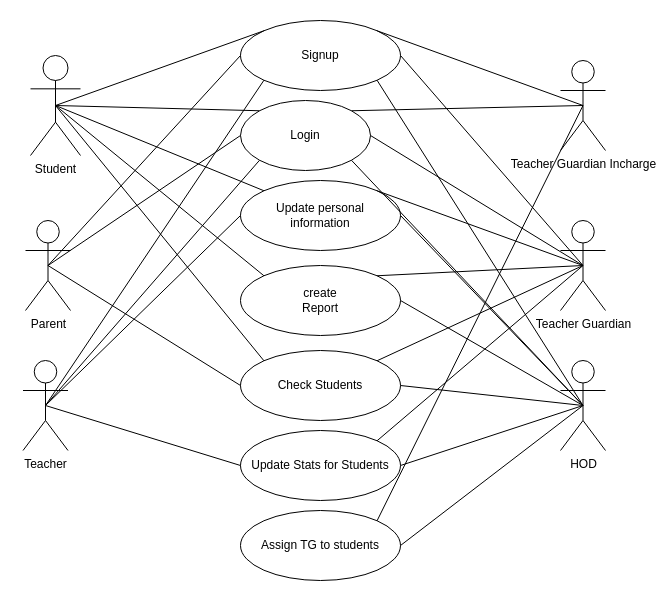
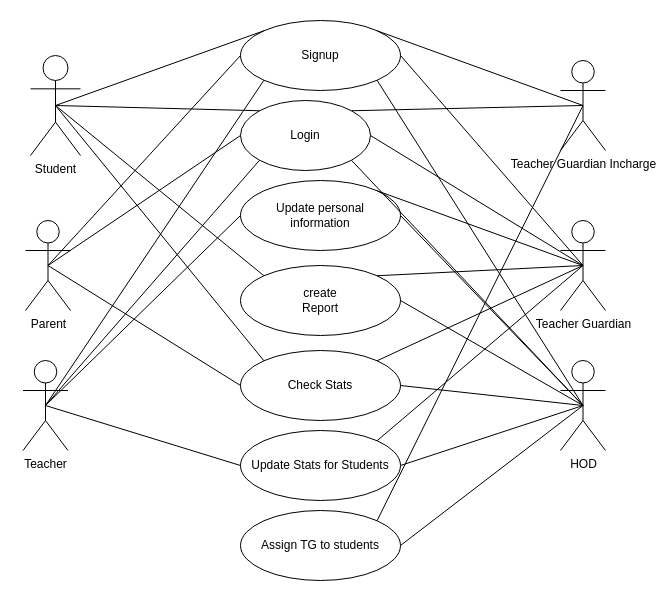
  <mxCell id="0" />
  <mxCell id="1" parent="0" />
  <mxCell id="2" value="" style="group" vertex="1" connectable="0" parent="1"><mxGeometry x="20" y="20" width="585" height="560" as="geometry" /></mxCell>
  <mxCell id="3" value="Student" style="shape=umlActor;verticalLabelPosition=bottom;verticalAlign=top;html=1;outlineConnect=0;" vertex="1" parent="2"><mxGeometry x="10" y="35" width="50" height="100" as="geometry" /></mxCell>
  <mxCell id="4" value="Signup" style="ellipse;whiteSpace=wrap;html=1;" vertex="1" parent="2"><mxGeometry x="220" width="160" height="70" as="geometry" /></mxCell>
  <mxCell id="5" value="Login" style="ellipse;whiteSpace=wrap;html=1;" vertex="1" parent="2"><mxGeometry x="220" y="80" width="130" height="70" as="geometry" /></mxCell>
  <mxCell id="6" value="Update personal &lt;br&gt;information" style="ellipse;whiteSpace=wrap;html=1;" vertex="1" parent="2"><mxGeometry x="220" y="160" width="160" height="70" as="geometry" /></mxCell>
  <mxCell id="7" value="create &lt;br&gt;Report" style="ellipse;whiteSpace=wrap;html=1;" vertex="1" parent="2"><mxGeometry x="220" y="245" width="160" height="70" as="geometry" /></mxCell>
- <mxCell id="8" value="Check Students" style="ellipse;whiteSpace=wrap;html=1;" vertex="1" parent="2"><mxGeometry x="220" y="330" width="160" height="70" as="geometry" /></mxCell>
+ <mxCell id="8" value="Check Stats" style="ellipse;whiteSpace=wrap;html=1;" vertex="1" parent="2"><mxGeometry x="220" y="330" width="160" height="70" as="geometry" /></mxCell>
  <mxCell id="9" value="Parent&lt;br&gt;" style="shape=umlActor;verticalLabelPosition=bottom;verticalAlign=top;html=1;outlineConnect=0;" vertex="1" parent="2"><mxGeometry x="5" y="200" width="45" height="90" as="geometry" /></mxCell>
  <mxCell id="10" value="" style="endArrow=none;html=1;rounded=0;entryX=0;entryY=0;entryDx=0;entryDy=0;exitX=0.5;exitY=0.5;exitDx=0;exitDy=0;exitPerimeter=0;" edge="1" parent="2" source="3" target="4"><mxGeometry width="50" height="50" relative="1" as="geometry"><mxPoint x="45" y="173" as="sourcePoint" /><mxPoint x="120" y="80" as="targetPoint" /></mxGeometry></mxCell>
  <mxCell id="11" value="" style="endArrow=none;html=1;rounded=0;entryX=0;entryY=0;entryDx=0;entryDy=0;exitX=0.5;exitY=0.5;exitDx=0;exitDy=0;exitPerimeter=0;" edge="1" parent="2" source="3" target="5"><mxGeometry width="50" height="50" relative="1" as="geometry"><mxPoint x="90" y="160" as="sourcePoint" /><mxPoint x="227.28" y="98.19" as="targetPoint" /></mxGeometry></mxCell>
- <mxCell id="12" value="" style="endArrow=none;html=1;rounded=0;entryX=0;entryY=0;entryDx=0;entryDy=0;exitX=0.5;exitY=0.5;exitDx=0;exitDy=0;exitPerimeter=0;" edge="1" parent="2" source="3" target="6"><mxGeometry width="50" height="50" relative="1" as="geometry"><mxPoint x="50" y="170" as="sourcePoint" /><mxPoint x="230" y="170" as="targetPoint" /></mxGeometry></mxCell>
  <mxCell id="13" value="" style="endArrow=none;html=1;rounded=0;entryX=0;entryY=0;entryDx=0;entryDy=0;exitX=0.5;exitY=0.5;exitDx=0;exitDy=0;exitPerimeter=0;" edge="1" parent="2" source="3" target="7"><mxGeometry width="50" height="50" relative="1" as="geometry"><mxPoint x="90" y="210" as="sourcePoint" /><mxPoint x="232.72" y="257.42" as="targetPoint" /></mxGeometry></mxCell>
  <mxCell id="14" value="" style="endArrow=none;html=1;rounded=0;entryX=0;entryY=0;entryDx=0;entryDy=0;exitX=0.5;exitY=0.5;exitDx=0;exitDy=0;exitPerimeter=0;" edge="1" parent="2" source="3" target="8"><mxGeometry width="50" height="50" relative="1" as="geometry"><mxPoint x="80" y="230" as="sourcePoint" /><mxPoint x="230" y="335" as="targetPoint" /></mxGeometry></mxCell>
  <mxCell id="15" value="" style="endArrow=none;html=1;rounded=0;entryX=0;entryY=0.5;entryDx=0;entryDy=0;exitX=0.5;exitY=0.5;exitDx=0;exitDy=0;exitPerimeter=0;" edge="1" parent="2" source="9" target="4"><mxGeometry width="50" height="50" relative="1" as="geometry"><mxPoint x="450" y="170" as="sourcePoint" /><mxPoint x="230" y="90" as="targetPoint" /></mxGeometry></mxCell>
  <mxCell id="16" value="" style="endArrow=none;html=1;rounded=0;entryX=0;entryY=0.5;entryDx=0;entryDy=0;exitX=0.5;exitY=0.5;exitDx=0;exitDy=0;exitPerimeter=0;" edge="1" parent="2" source="9" target="5"><mxGeometry width="50" height="50" relative="1" as="geometry"><mxPoint x="450" y="220" as="sourcePoint" /><mxPoint x="230" y="90" as="targetPoint" /></mxGeometry></mxCell>
  <mxCell id="17" value="" style="endArrow=none;html=1;rounded=0;entryX=0;entryY=0.5;entryDx=0;entryDy=0;exitX=0.5;exitY=0.5;exitDx=0;exitDy=0;exitPerimeter=0;" edge="1" parent="2" source="9" target="8"><mxGeometry width="50" height="50" relative="1" as="geometry"><mxPoint x="490" y="230" as="sourcePoint" /><mxPoint x="253.431" y="114.749" as="targetPoint" /></mxGeometry></mxCell>
  <mxCell id="18" value="Assign TG to students" style="ellipse;whiteSpace=wrap;html=1;" vertex="1" parent="2"><mxGeometry x="220" y="490" width="160" height="70" as="geometry" /></mxCell>
  <mxCell id="19" value="Teacher Guardian" style="shape=umlActor;verticalLabelPosition=bottom;verticalAlign=top;html=1;outlineConnect=0;" vertex="1" parent="2"><mxGeometry x="540" y="200" width="45" height="90" as="geometry" /></mxCell>
  <mxCell id="20" value="Teacher Guardian Incharge" style="shape=umlActor;verticalLabelPosition=bottom;verticalAlign=top;html=1;outlineConnect=0;" vertex="1" parent="2"><mxGeometry x="540" y="40" width="45" height="90" as="geometry" /></mxCell>
  <mxCell id="21" value="" style="endArrow=none;html=1;rounded=0;entryX=1;entryY=0;entryDx=0;entryDy=0;exitX=0.5;exitY=0.5;exitDx=0;exitDy=0;exitPerimeter=0;" edge="1" parent="2" source="20" target="4"><mxGeometry width="50" height="50" relative="1" as="geometry"><mxPoint x="55" y="230" as="sourcePoint" /><mxPoint x="230" y="45" as="targetPoint" /></mxGeometry></mxCell>
  <mxCell id="22" value="" style="endArrow=none;html=1;rounded=0;entryX=1;entryY=0;entryDx=0;entryDy=0;exitX=0.5;exitY=0.5;exitDx=0;exitDy=0;exitPerimeter=0;" edge="1" parent="2" source="20" target="5"><mxGeometry width="50" height="50" relative="1" as="geometry"><mxPoint x="572.5" y="55" as="sourcePoint" /><mxPoint x="390" y="45" as="targetPoint" /></mxGeometry></mxCell>
  <mxCell id="23" value="" style="endArrow=none;html=1;rounded=0;entryX=1;entryY=0;entryDx=0;entryDy=0;exitX=0.5;exitY=0.5;exitDx=0;exitDy=0;exitPerimeter=0;" edge="1" parent="2" source="20" target="18"><mxGeometry width="50" height="50" relative="1" as="geometry"><mxPoint x="572.5" y="55" as="sourcePoint" /><mxPoint x="390" y="125" as="targetPoint" /></mxGeometry></mxCell>
  <mxCell id="24" value="" style="endArrow=none;html=1;rounded=0;entryX=1;entryY=0.5;entryDx=0;entryDy=0;exitX=0.5;exitY=0.5;exitDx=0;exitDy=0;exitPerimeter=0;" edge="1" parent="2" source="19" target="4"><mxGeometry width="50" height="50" relative="1" as="geometry"><mxPoint x="572.5" y="55" as="sourcePoint" /><mxPoint x="390" y="45" as="targetPoint" /></mxGeometry></mxCell>
  <mxCell id="25" value="" style="endArrow=none;html=1;rounded=0;entryX=1;entryY=0.5;entryDx=0;entryDy=0;exitX=0.5;exitY=0.5;exitDx=0;exitDy=0;exitPerimeter=0;" edge="1" parent="2" source="19" target="5"><mxGeometry width="50" height="50" relative="1" as="geometry"><mxPoint x="572.5" y="205" as="sourcePoint" /><mxPoint x="366.782" y="69.655" as="targetPoint" /></mxGeometry></mxCell>
  <mxCell id="26" value="" style="endArrow=none;html=1;rounded=0;entryX=1;entryY=0;entryDx=0;entryDy=0;exitX=0.5;exitY=0.5;exitDx=0;exitDy=0;exitPerimeter=0;" edge="1" parent="2" source="19" target="6"><mxGeometry width="50" height="50" relative="1" as="geometry"><mxPoint x="572.5" y="205" as="sourcePoint" /><mxPoint x="366.782" y="149.655" as="targetPoint" /></mxGeometry></mxCell>
  <mxCell id="27" value="" style="endArrow=none;html=1;rounded=0;entryX=1;entryY=0;entryDx=0;entryDy=0;exitX=0.5;exitY=0.5;exitDx=0;exitDy=0;exitPerimeter=0;" edge="1" parent="2" source="19" target="7"><mxGeometry width="50" height="50" relative="1" as="geometry"><mxPoint x="572.5" y="205" as="sourcePoint" /><mxPoint x="366.782" y="69.655" as="targetPoint" /></mxGeometry></mxCell>
  <mxCell id="28" value="" style="endArrow=none;html=1;rounded=0;entryX=1;entryY=0;entryDx=0;entryDy=0;exitX=0.5;exitY=0.5;exitDx=0;exitDy=0;exitPerimeter=0;" edge="1" parent="2" source="19" target="8"><mxGeometry width="50" height="50" relative="1" as="geometry"><mxPoint x="572.5" y="205" as="sourcePoint" /><mxPoint x="390" y="290" as="targetPoint" /></mxGeometry></mxCell>
  <mxCell id="29" value="Update Stats for Students" style="ellipse;whiteSpace=wrap;html=1;" vertex="1" parent="2"><mxGeometry x="220" y="410" width="160" height="70" as="geometry" /></mxCell>
  <mxCell id="30" value="" style="endArrow=none;html=1;rounded=0;entryX=1;entryY=0;entryDx=0;entryDy=0;exitX=0.5;exitY=0.5;exitDx=0;exitDy=0;exitPerimeter=0;" edge="1" parent="2" source="19" target="29"><mxGeometry width="50" height="50" relative="1" as="geometry"><mxPoint x="572.5" y="205" as="sourcePoint" /><mxPoint x="390" y="375" as="targetPoint" /></mxGeometry></mxCell>
  <mxCell id="31" value="HOD" style="shape=umlActor;verticalLabelPosition=bottom;verticalAlign=top;html=1;outlineConnect=0;" vertex="1" parent="2"><mxGeometry x="540" y="340" width="45" height="90" as="geometry" /></mxCell>
  <mxCell id="32" value="" style="endArrow=none;html=1;rounded=0;exitX=0.5;exitY=0.5;exitDx=0;exitDy=0;exitPerimeter=0;entryX=1;entryY=1;entryDx=0;entryDy=0;" edge="1" parent="2" source="31" target="4"><mxGeometry width="50" height="50" relative="1" as="geometry"><mxPoint x="572.5" y="55" as="sourcePoint" /><mxPoint x="400" y="60" as="targetPoint" /></mxGeometry></mxCell>
  <mxCell id="33" value="" style="endArrow=none;html=1;rounded=0;exitX=0.5;exitY=0.5;exitDx=0;exitDy=0;exitPerimeter=0;entryX=1;entryY=1;entryDx=0;entryDy=0;" edge="1" parent="2" source="31" target="5"><mxGeometry width="50" height="50" relative="1" as="geometry"><mxPoint x="572.5" y="355" as="sourcePoint" /><mxPoint x="366.782" y="69.655" as="targetPoint" /></mxGeometry></mxCell>
  <mxCell id="34" value="" style="endArrow=none;html=1;rounded=0;exitX=0.5;exitY=0.5;exitDx=0;exitDy=0;exitPerimeter=0;entryX=1;entryY=0.5;entryDx=0;entryDy=0;" edge="1" parent="2" source="31" target="6"><mxGeometry width="50" height="50" relative="1" as="geometry"><mxPoint x="572.5" y="355" as="sourcePoint" /><mxPoint x="366.782" y="149.655" as="targetPoint" /></mxGeometry></mxCell>
  <mxCell id="35" value="" style="endArrow=none;html=1;rounded=0;exitX=0.5;exitY=0.5;exitDx=0;exitDy=0;exitPerimeter=0;entryX=1;entryY=0.5;entryDx=0;entryDy=0;" edge="1" parent="2" source="31" target="7"><mxGeometry width="50" height="50" relative="1" as="geometry"><mxPoint x="572.5" y="355" as="sourcePoint" /><mxPoint x="390" y="205" as="targetPoint" /></mxGeometry></mxCell>
  <mxCell id="36" value="" style="endArrow=none;html=1;rounded=0;exitX=0.5;exitY=0.5;exitDx=0;exitDy=0;exitPerimeter=0;entryX=1;entryY=0.5;entryDx=0;entryDy=0;" edge="1" parent="2" source="31" target="8"><mxGeometry width="50" height="50" relative="1" as="geometry"><mxPoint x="572.5" y="355" as="sourcePoint" /><mxPoint x="390" y="290" as="targetPoint" /></mxGeometry></mxCell>
  <mxCell id="37" value="" style="endArrow=none;html=1;rounded=0;exitX=0.5;exitY=0.5;exitDx=0;exitDy=0;exitPerimeter=0;entryX=1;entryY=0.5;entryDx=0;entryDy=0;" edge="1" parent="2" source="31" target="29"><mxGeometry width="50" height="50" relative="1" as="geometry"><mxPoint x="572.5" y="355" as="sourcePoint" /><mxPoint x="390" y="375" as="targetPoint" /></mxGeometry></mxCell>
  <mxCell id="38" value="" style="endArrow=none;html=1;rounded=0;exitX=0.5;exitY=0.5;exitDx=0;exitDy=0;exitPerimeter=0;entryX=1;entryY=0.5;entryDx=0;entryDy=0;" edge="1" parent="2" source="31" target="18"><mxGeometry width="50" height="50" relative="1" as="geometry"><mxPoint x="572.5" y="355" as="sourcePoint" /><mxPoint x="390" y="455" as="targetPoint" /></mxGeometry></mxCell>
  <mxCell id="39" value="Teacher" style="shape=umlActor;verticalLabelPosition=bottom;verticalAlign=top;html=1;outlineConnect=0;" vertex="1" parent="2"><mxGeometry x="2.5" y="340" width="45" height="90" as="geometry" /></mxCell>
  <mxCell id="40" value="" style="endArrow=none;html=1;rounded=0;entryX=0;entryY=1;entryDx=0;entryDy=0;exitX=0.5;exitY=0.5;exitDx=0;exitDy=0;exitPerimeter=0;" edge="1" parent="2" source="39" target="4"><mxGeometry width="50" height="50" relative="1" as="geometry"><mxPoint x="35" y="60" as="sourcePoint" /><mxPoint x="253.218" y="20.345" as="targetPoint" /></mxGeometry></mxCell>
  <mxCell id="41" value="" style="endArrow=none;html=1;rounded=0;entryX=0;entryY=1;entryDx=0;entryDy=0;exitX=0.5;exitY=0.5;exitDx=0;exitDy=0;exitPerimeter=0;" edge="1" parent="2" source="39" target="5"><mxGeometry width="50" height="50" relative="1" as="geometry"><mxPoint x="35" y="355" as="sourcePoint" /><mxPoint x="253.218" y="69.655" as="targetPoint" /></mxGeometry></mxCell>
  <mxCell id="42" value="" style="endArrow=none;html=1;rounded=0;entryX=0;entryY=0.5;entryDx=0;entryDy=0;exitX=0.5;exitY=0.5;exitDx=0;exitDy=0;exitPerimeter=0;" edge="1" parent="2" source="39" target="6"><mxGeometry width="50" height="50" relative="1" as="geometry"><mxPoint x="35" y="355" as="sourcePoint" /><mxPoint x="253.218" y="149.655" as="targetPoint" /></mxGeometry></mxCell>
  <mxCell id="43" value="" style="endArrow=none;html=1;rounded=0;entryX=0;entryY=0.5;entryDx=0;entryDy=0;exitX=0.5;exitY=0.5;exitDx=0;exitDy=0;exitPerimeter=0;" edge="1" parent="2" source="39" target="29"><mxGeometry width="50" height="50" relative="1" as="geometry"><mxPoint x="35" y="355" as="sourcePoint" /><mxPoint x="230" y="205" as="targetPoint" /></mxGeometry></mxCell>
